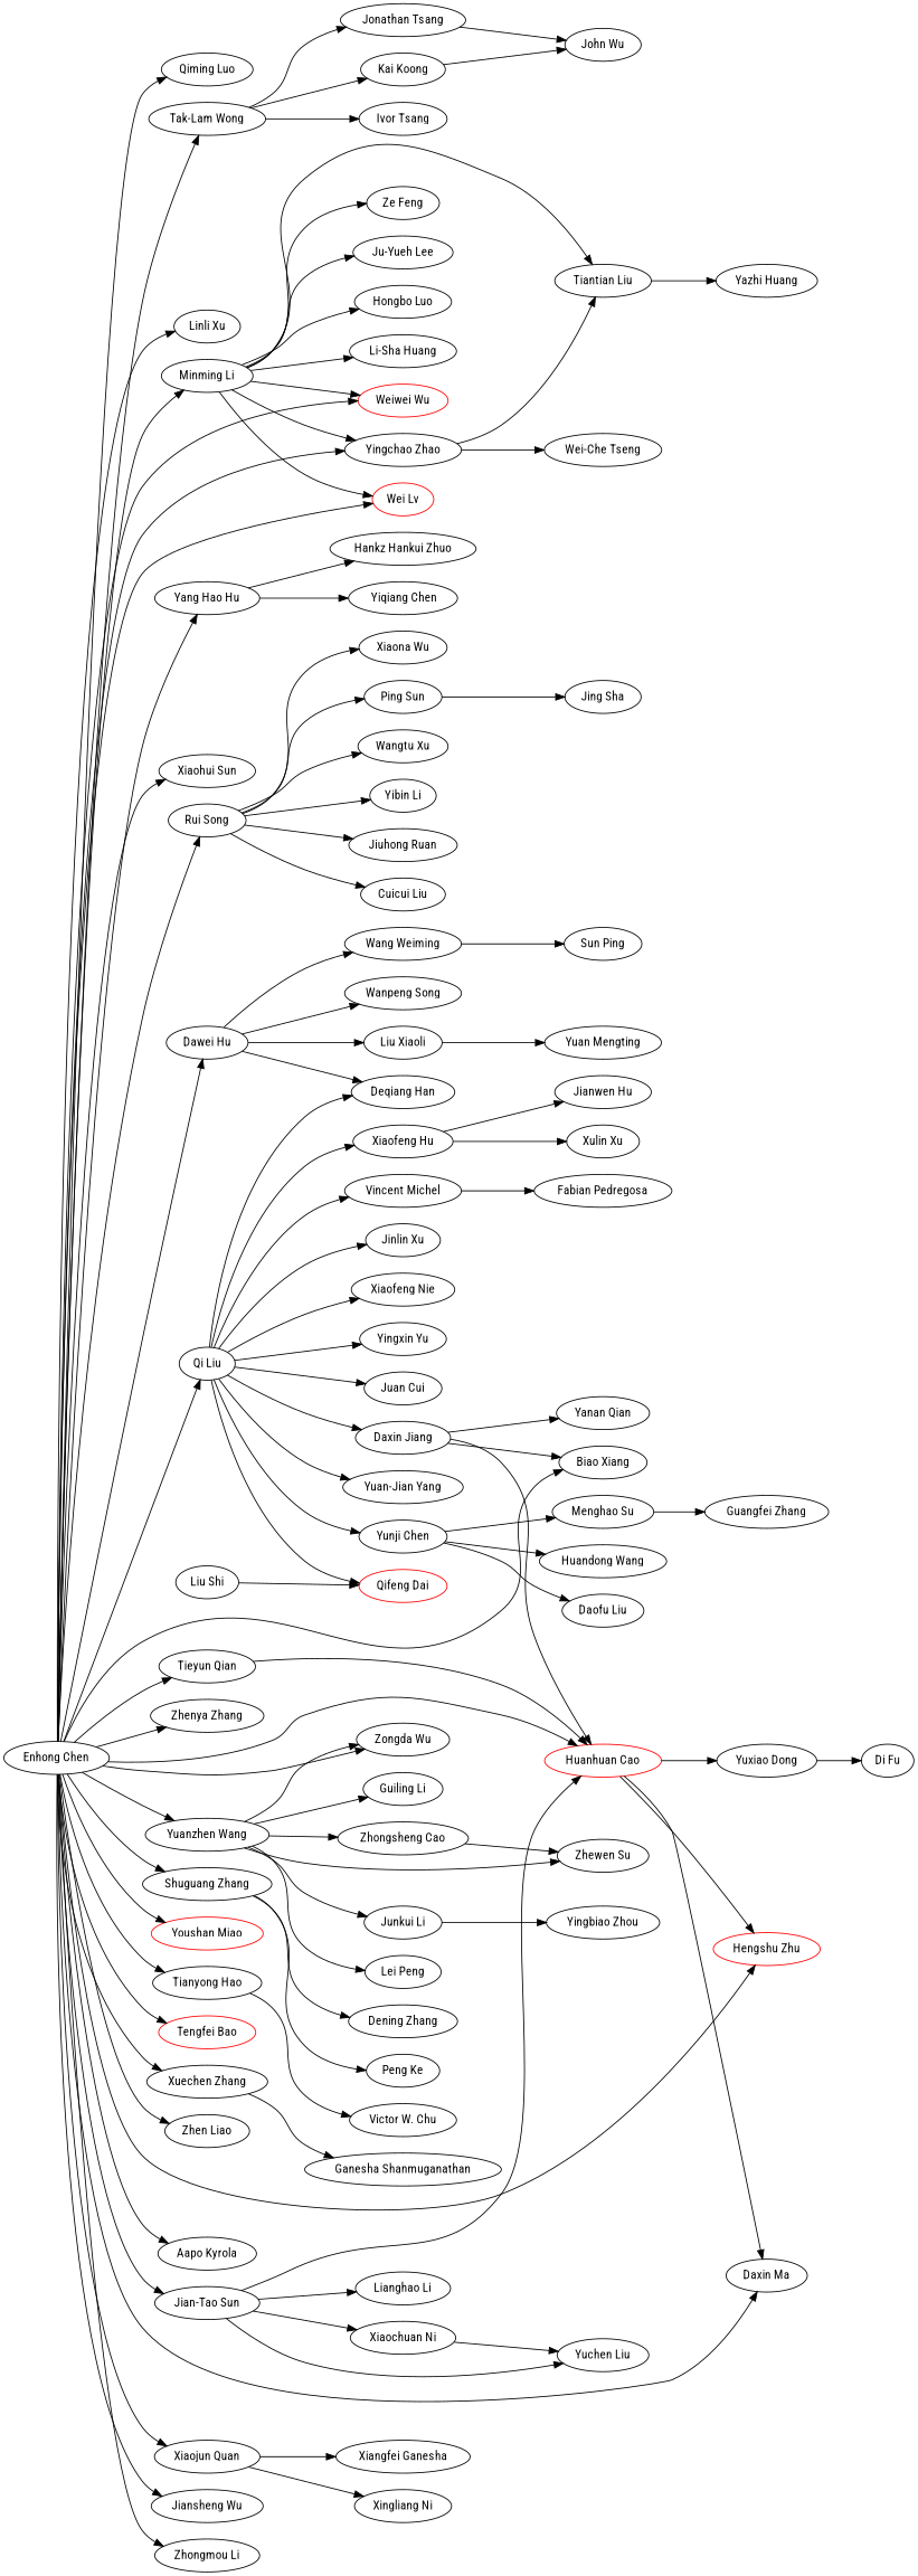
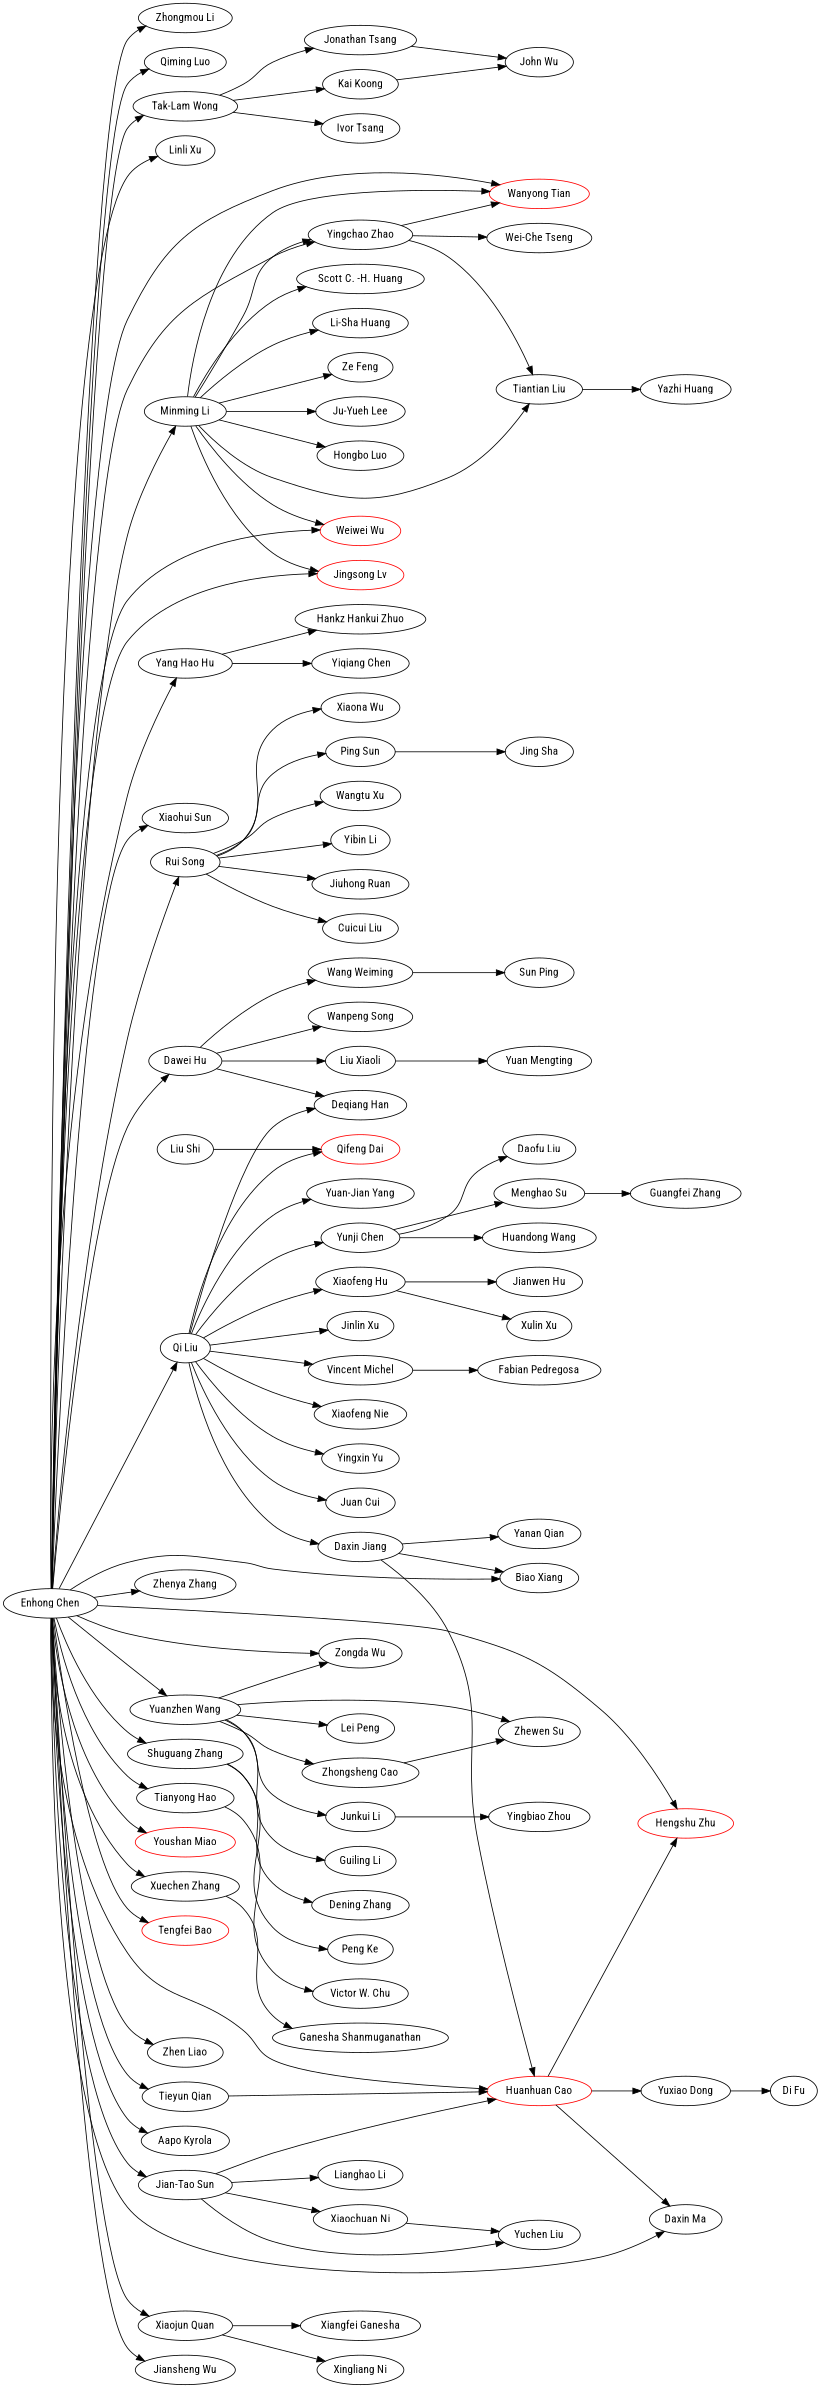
  strict digraph {
    fontname="Roboto Condensed"
    rankdir=LR
    node [fontname="Roboto Condensed"]
    edge [fontname="Roboto Condensed"]
+   "Wanyong Tian" [color=red]
    "Minming Li"
    "Li-Sha Huang"
    "Tiantian Liu"
    "Ze Feng"
    "Ju-Yueh Lee"
    "Weiwei Wu" [color=red]
    "Yingchao Zhao"
    "Hongbo Luo"
-   "Jingsong Lv" [color=red label="Wei Lv"]
+   "Scott C. -H. Huang"
+   "Jingsong Lv" [color=red]
    "Yazhi Huang"
    "Wei-Che Tseng"
    "Vincent Michel"
    "Fabian Pedregosa"
    "Wang Weiming"
    "Sun Ping"
    "Enhong Chen"
    n19 [label="Yang Hao Hu"]
    "Xiaohui Sun"
    "Rui Song"
    "Dawei Hu"
    "Qi Liu"
    "Huanhuan Cao" [color=red]
    "Tieyun Qian"
    "Zhenya Zhang"
    "Yuanzhen Wang"
    "Zongda Wu"
    "Biao Xiang"
    "Shuguang Zhang"
    "Tianyong Hao"
    "Youshan Miao" [color=red]
    "Xuechen Zhang"
    "Tengfei Bao" [color=red]
    "Hengshu Zhu" [color=red]
    "Zhen Liao"
    "Jian-Tao Sun"
    "Aapo Kyrola"
    n39 [label="Daxin Ma"]
    "Xiaojun Quan"
    "Tak-Lam Wong"
    "Jiansheng Wu"
    "Zhongmou Li"
    "Qiming Luo"
    "Linli Xu"
    " Yiqiang Chen"
    "Hankz Hankui Zhuo"
    "Daxin Jiang"
    "Yanan Qian"
    "Yibin Li"
    "Jiuhong Ruan"
    "Cuicui Liu"
    "Xiaona Wu"
    "Ping Sun"
    "Wangtu Xu"
    "Wanpeng Song"
    "Liu Xiaoli"
    "Deqiang Han"
    "Qifeng Dai" [color=red]
    "Yuan-Jian Yang"
    "Yunji Chen"
    "Xiaofeng Hu"
    "Jinlin Xu"
    "Xiaofeng Nie"
    "Yingxin Yu"
    "Juan Cui"
    "Yuxiao Dong"
    "Zhewen Su"
    "Lei Peng"
    "Junkui Li"
    "Zhongsheng Cao"
    "Guiling Li"
    "Peng Ke"
    "Dening Zhang"
    "Victor W. Chu"
    "Ganesha Shanmuganathan"
    "Xiaochuan Ni"
    "Yuchen Liu"
    "Lianghao Li"
    "Xingliang Ni"
    n81 [label="Xiangfei Ganesha"]
    "Jonathan Tsang"
    "Kai Koong"
    "Ivor Tsang"
    "Jing Sha"
    "Liu Shi"
    "Yuan Mengting"
    "Daofu Liu"
    "Menghao Su"
    "Huandong Wang"
    "Xulin Xu"
    "Jianwen Hu"
    "Di Fu"
    "Guangfei Zhang"
    "John Wu"
    "Yingbiao Zhou"
+   "Minming Li" -> "Wanyong Tian"
    "Minming Li" -> "Li-Sha Huang"
    "Minming Li" -> "Tiantian Liu"
    "Minming Li" -> "Ze Feng"
    "Minming Li" -> "Ju-Yueh Lee"
    "Minming Li" -> "Weiwei Wu"
    "Minming Li" -> "Yingchao Zhao"
    "Minming Li" -> "Hongbo Luo"
+   "Minming Li" -> "Scott C. -H. Huang"
    "Minming Li" -> "Jingsong Lv"
    "Tiantian Liu" -> "Yazhi Huang"
+   "Yingchao Zhao" -> "Wanyong Tian"
    "Yingchao Zhao" -> "Tiantian Liu"
    "Yingchao Zhao" -> "Wei-Che Tseng"
    "Vincent Michel" -> "Fabian Pedregosa"
    "Wang Weiming" -> "Sun Ping"
+   "Enhong Chen" -> "Wanyong Tian"
    "Enhong Chen" -> "Minming Li"
    "Enhong Chen" -> "Weiwei Wu"
    "Enhong Chen" -> "Yingchao Zhao"
    "Enhong Chen" -> "Jingsong Lv"
    "Enhong Chen" -> n19
    "Enhong Chen" -> "Xiaohui Sun"
    "Enhong Chen" -> "Rui Song"
    "Enhong Chen" -> "Dawei Hu"
    "Enhong Chen" -> "Qi Liu"
    "Enhong Chen" -> "Huanhuan Cao"
    "Enhong Chen" -> "Tieyun Qian"
    "Enhong Chen" -> "Zhenya Zhang"
    "Enhong Chen" -> "Yuanzhen Wang"
    "Enhong Chen" -> "Zongda Wu"
    "Enhong Chen" -> "Biao Xiang"
    "Enhong Chen" -> "Shuguang Zhang"
    "Enhong Chen" -> "Tianyong Hao"
    "Enhong Chen" -> "Youshan Miao"
    "Enhong Chen" -> "Xuechen Zhang"
    "Enhong Chen" -> "Tengfei Bao"
    "Enhong Chen" -> "Hengshu Zhu"
    "Enhong Chen" -> "Zhen Liao"
    "Enhong Chen" -> "Jian-Tao Sun"
    "Enhong Chen" -> "Aapo Kyrola"
    "Enhong Chen" -> n39
    "Enhong Chen" -> "Xiaojun Quan"
    "Enhong Chen" -> "Tak-Lam Wong"
    "Enhong Chen" -> "Jiansheng Wu"
    "Enhong Chen" -> "Zhongmou Li"
    "Enhong Chen" -> "Qiming Luo"
    "Enhong Chen" -> "Linli Xu"
    n19 -> " Yiqiang Chen"
    n19 -> "Hankz Hankui Zhuo"
    "Rui Song" -> "Yibin Li"
    "Rui Song" -> "Jiuhong Ruan"
    "Rui Song" -> "Cuicui Liu"
    "Rui Song" -> "Xiaona Wu"
    "Rui Song" -> "Ping Sun"
    "Rui Song" -> "Wangtu Xu"
    "Dawei Hu" -> "Wang Weiming"
    "Dawei Hu" -> "Wanpeng Song"
    "Dawei Hu" -> "Liu Xiaoli"
    "Dawei Hu" -> "Deqiang Han"
    "Qi Liu" -> "Vincent Michel"
    "Qi Liu" -> "Daxin Jiang"
    "Qi Liu" -> "Deqiang Han"
    "Qi Liu" -> "Qifeng Dai"
    "Qi Liu" -> "Yuan-Jian Yang"
    "Qi Liu" -> "Yunji Chen"
    "Qi Liu" -> "Xiaofeng Hu"
    "Qi Liu" -> "Jinlin Xu"
    "Qi Liu" -> "Xiaofeng Nie"
    "Qi Liu" -> "Yingxin Yu"
    "Qi Liu" -> "Juan Cui"
    "Huanhuan Cao" -> "Hengshu Zhu"
    "Huanhuan Cao" -> n39
    "Huanhuan Cao" -> "Yuxiao Dong"
    "Tieyun Qian" -> "Huanhuan Cao"
    "Yuanzhen Wang" -> "Zongda Wu"
    "Yuanzhen Wang" -> "Zhewen Su"
    "Yuanzhen Wang" -> "Lei Peng"
    "Yuanzhen Wang" -> "Junkui Li"
    "Yuanzhen Wang" -> "Zhongsheng Cao"
    "Yuanzhen Wang" -> "Guiling Li"
    "Shuguang Zhang" -> "Peng Ke"
    "Shuguang Zhang" -> "Dening Zhang"
    "Tianyong Hao" -> "Victor W. Chu"
    "Xuechen Zhang" -> "Ganesha Shanmuganathan"
    "Jian-Tao Sun" -> "Huanhuan Cao"
    "Jian-Tao Sun" -> "Xiaochuan Ni"
    "Jian-Tao Sun" -> "Yuchen Liu"
    "Jian-Tao Sun" -> "Lianghao Li"
    "Xiaojun Quan" -> "Xingliang Ni"
    "Xiaojun Quan" -> n81
    "Tak-Lam Wong" -> "Jonathan Tsang"
    "Tak-Lam Wong" -> "Kai Koong"
    "Tak-Lam Wong" -> "Ivor Tsang"
    "Daxin Jiang" -> "Huanhuan Cao"
    "Daxin Jiang" -> "Biao Xiang"
    "Daxin Jiang" -> "Yanan Qian"
    "Ping Sun" -> "Jing Sha"
    "Liu Xiaoli" -> "Yuan Mengting"
    "Yunji Chen" -> "Daofu Liu"
    "Yunji Chen" -> "Menghao Su"
    "Yunji Chen" -> "Huandong Wang"
    "Xiaofeng Hu" -> "Xulin Xu"
    "Xiaofeng Hu" -> "Jianwen Hu"
    "Yuxiao Dong" -> "Di Fu"
    "Junkui Li" -> "Yingbiao Zhou"
    "Zhongsheng Cao" -> "Zhewen Su"
    "Xiaochuan Ni" -> "Yuchen Liu"
    "Jonathan Tsang" -> "John Wu"
    "Kai Koong" -> "John Wu"
    "Liu Shi" -> "Qifeng Dai"
    "Menghao Su" -> "Guangfei Zhang"
  }
